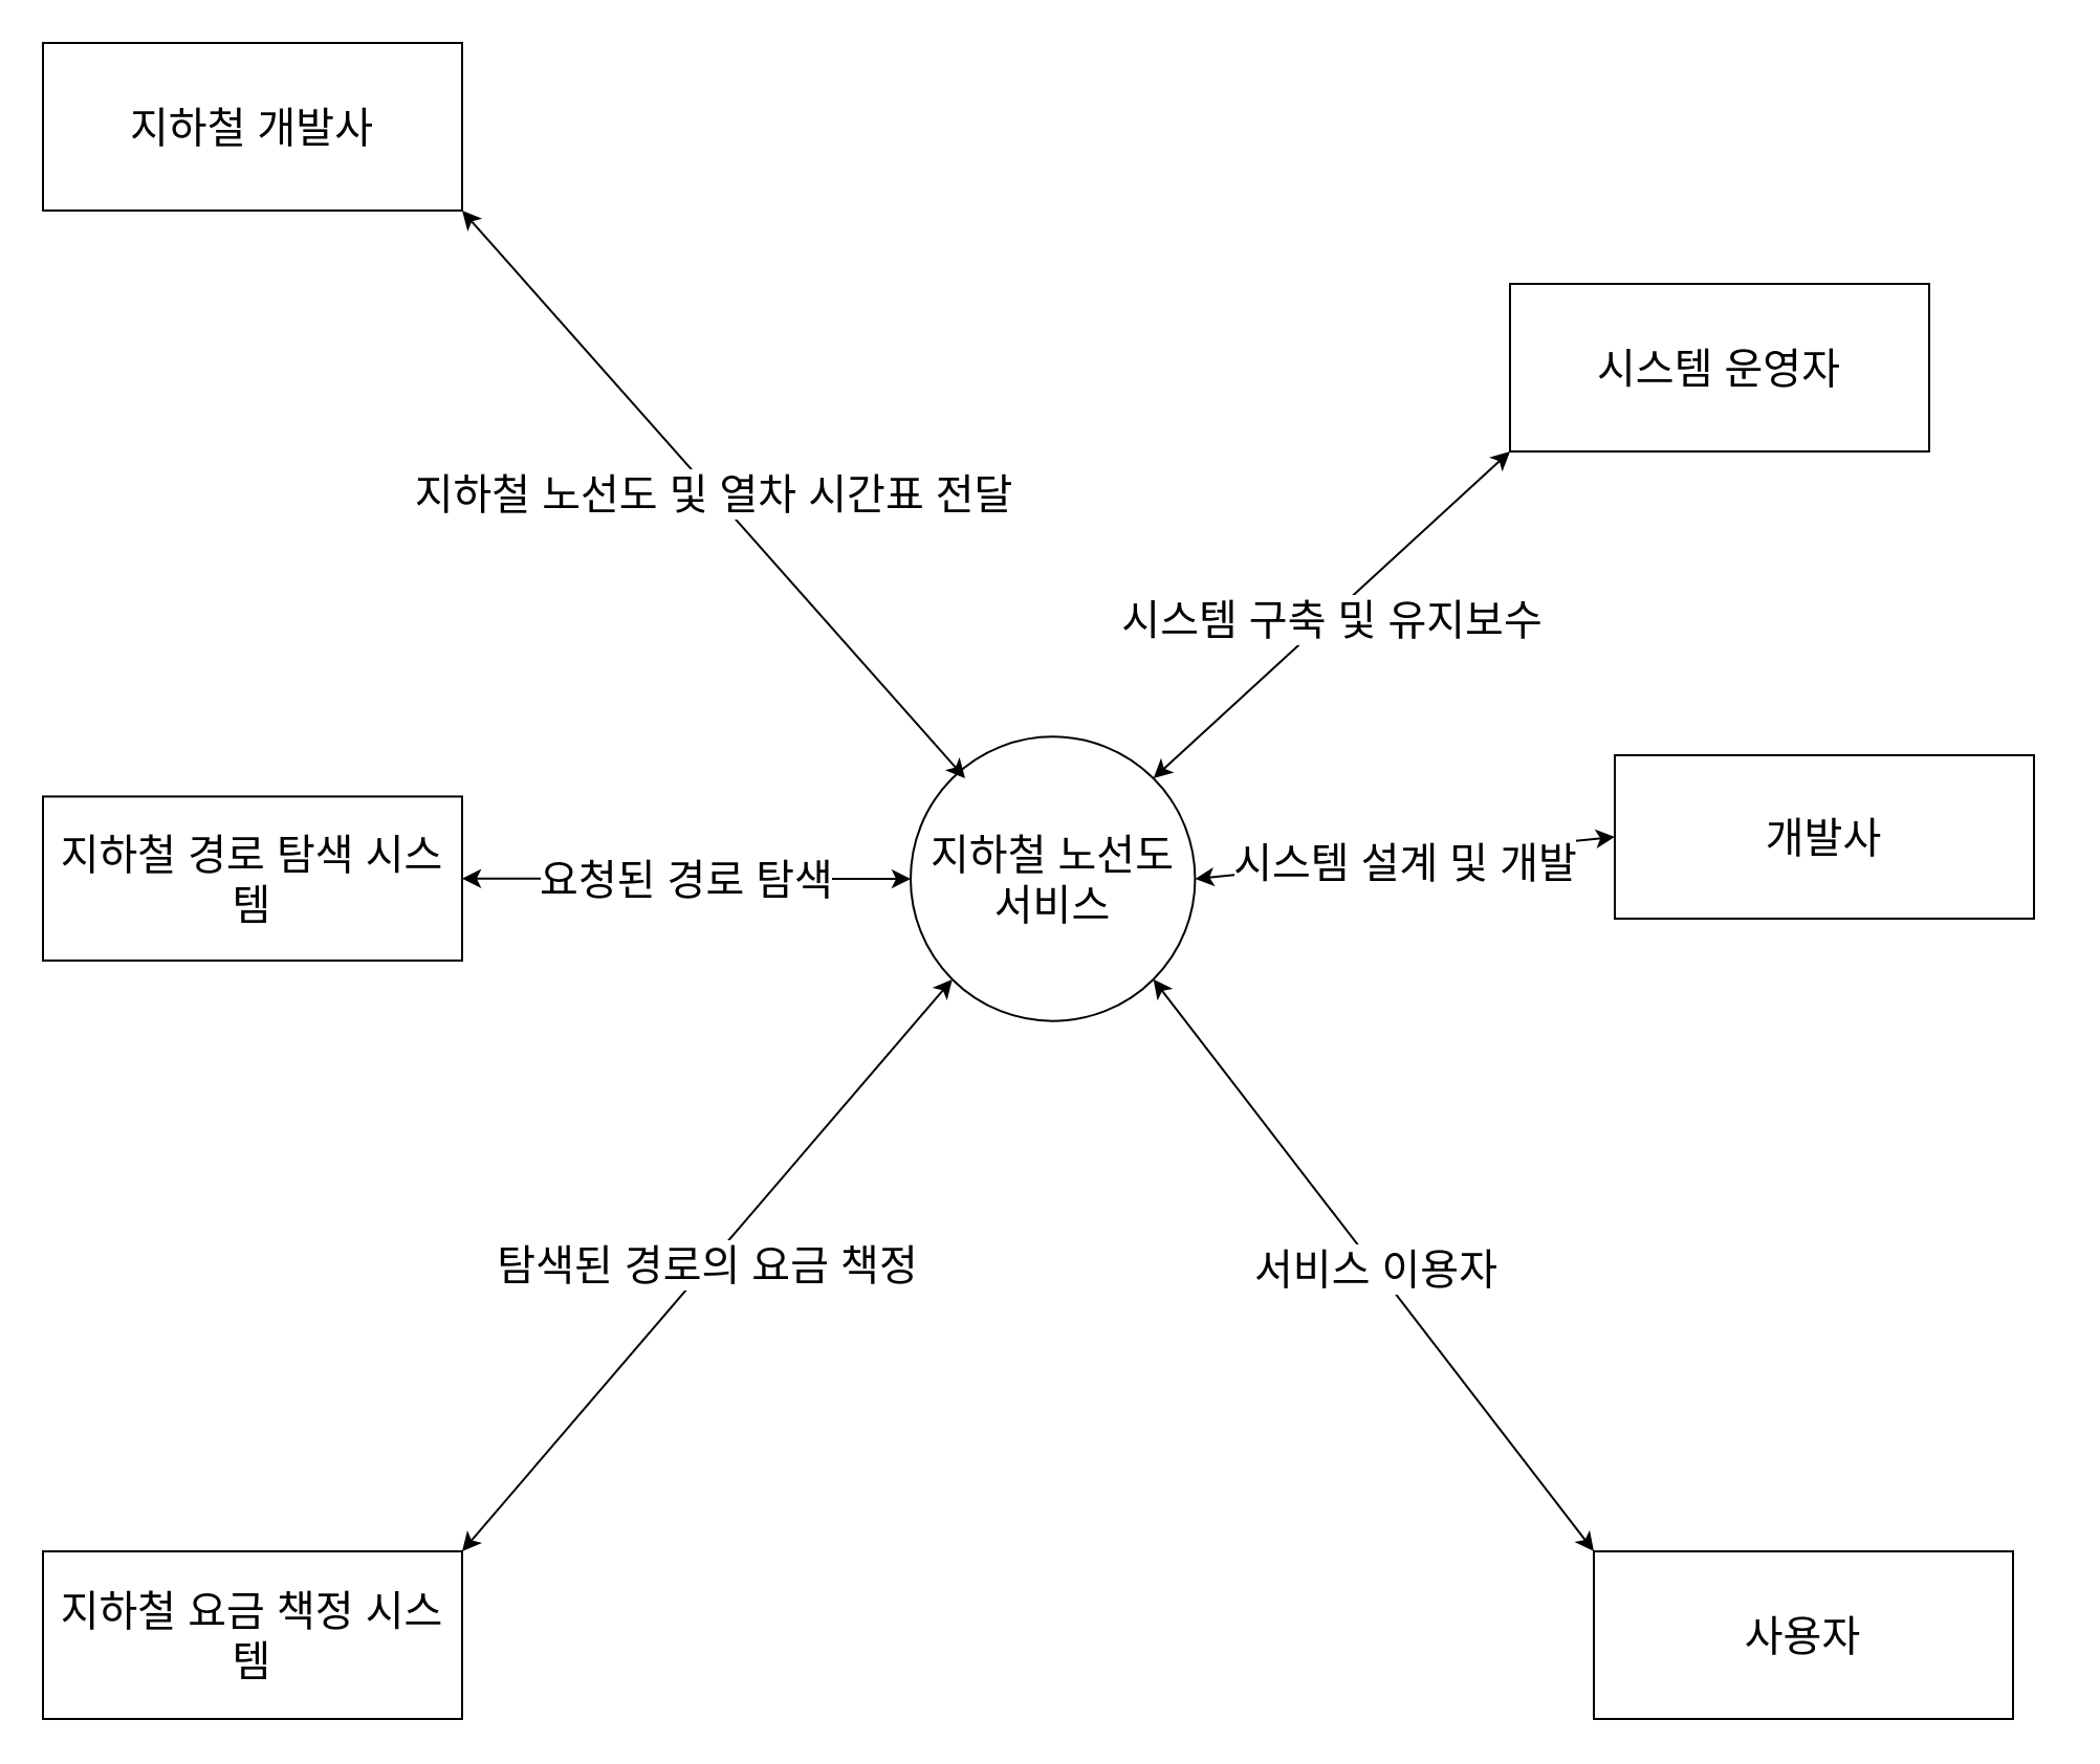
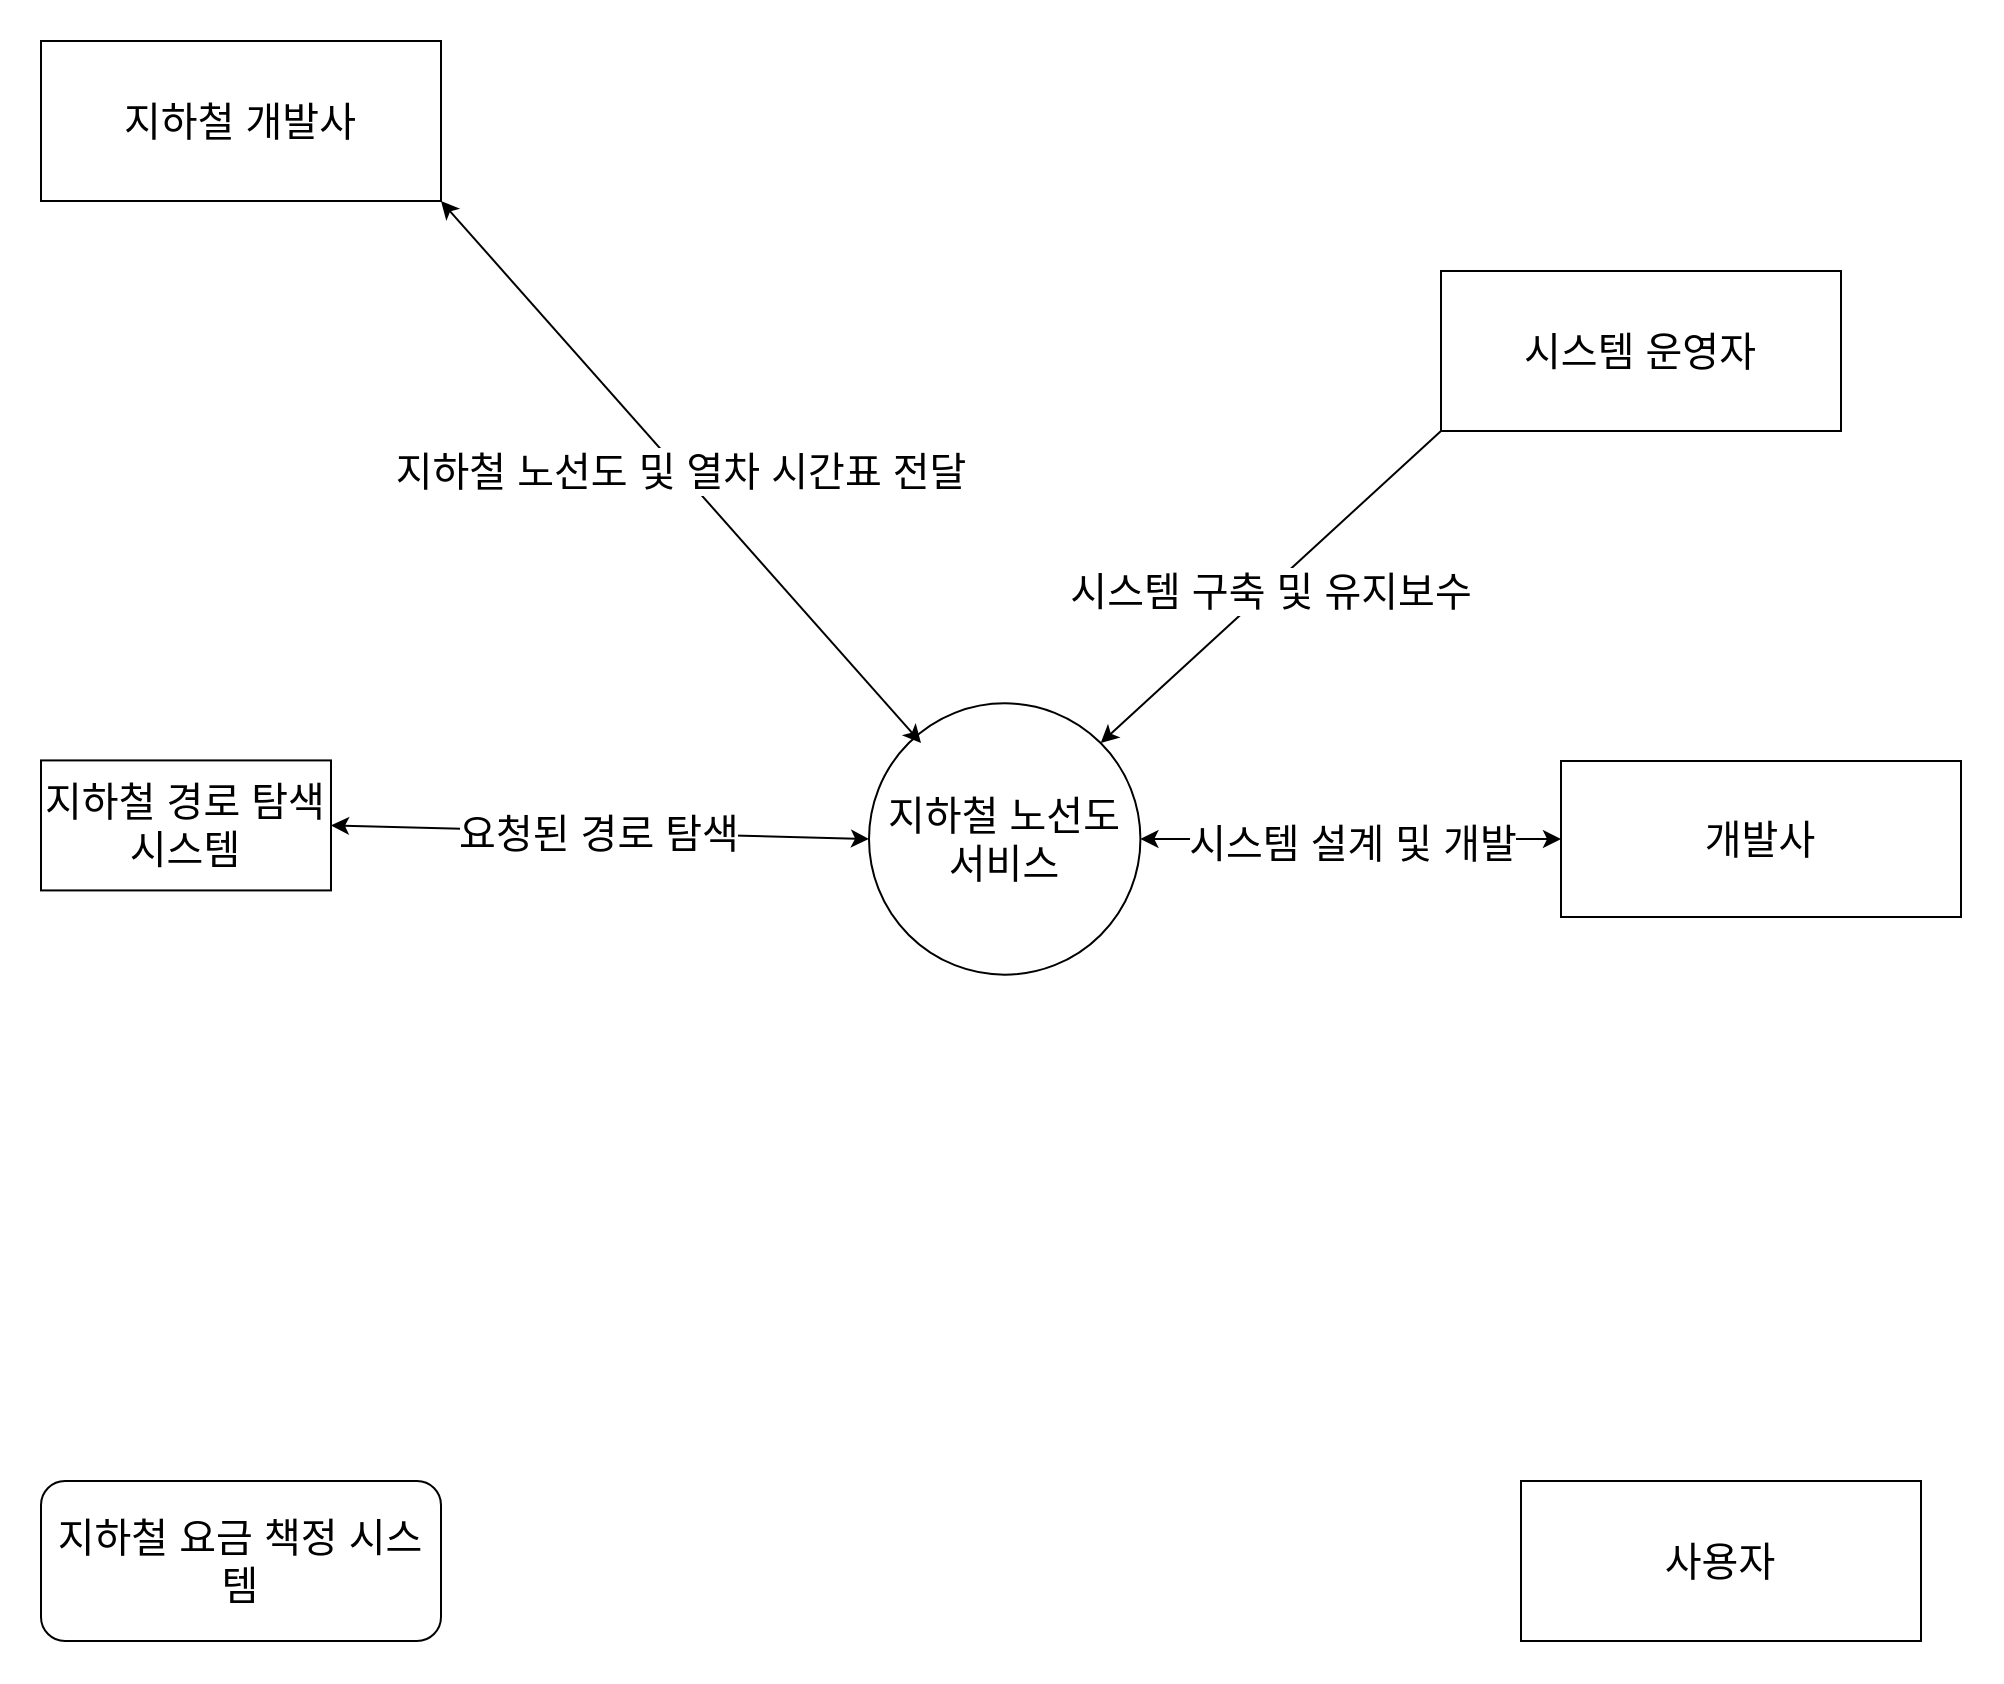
  <mxCell id="0" />
  <mxCell id="1" parent="0" />
  <mxCell id="2" value="지하철 노선도&lt;div&gt;서비스&lt;/div&gt;" style="ellipse;whiteSpace=wrap;html=1;aspect=fixed;fontSize=20;" parent="1" vertex="1"><mxGeometry x="434" y="351.15" width="135.71" height="135.71" as="geometry" /></mxCell>
  <mxCell id="3" value="지하철 개발사" style="rounded=0;whiteSpace=wrap;html=1;fontSize=20;" parent="1" vertex="1"><mxGeometry width="200" height="80" as="geometry" x="20" y="20" /></mxCell>
  <mxCell id="4" value="사용자" style="rounded=0;whiteSpace=wrap;html=1;fontSize=20;" parent="1" vertex="1"><mxGeometry x="760" y="740" width="200" height="80" as="geometry" /></mxCell>
  <mxCell id="5" value="시스템 운영자" style="rounded=0;whiteSpace=wrap;html=1;fontSize=20;" parent="1" vertex="1"><mxGeometry x="720" y="135" width="200" height="80" as="geometry" /></mxCell>
- <mxCell id="6" value="" style="endArrow=classic;startArrow=classic;html=1;rounded=0;entryX=0;entryY=1;entryDx=0;entryDy=0;exitX=1;exitY=0;exitDx=0;exitDy=0;fontSize=20;" parent="1" source="2" target="5" edge="1"><mxGeometry width="50" height="50" relative="1" as="geometry"><mxPoint x="644.286" y="761" as="sourcePoint" /><mxPoint x="726.429" y="666" as="targetPoint" /></mxGeometry></mxCell>
+ <mxCell id="6" value="" style="endArrow=none;startArrow=classic;html=1;rounded=0;entryX=0;entryY=1;entryDx=0;entryDy=0;exitX=1;exitY=0;exitDx=0;exitDy=0;fontSize=20;" parent="1" source="2" target="5" edge="1"><mxGeometry width="50" height="50" relative="1" as="geometry"><mxPoint x="644.286" y="761" as="sourcePoint" /><mxPoint x="726.429" y="666" as="targetPoint" /></mxGeometry></mxCell>
  <mxCell id="7" value="시스템 구축 및 유지보수" style="edgeLabel;html=1;align=center;verticalAlign=middle;resizable=0;points=[];fontSize=20;" parent="6" vertex="1" connectable="0"><mxGeometry relative="1" as="geometry"><mxPoint y="1" as="offset" /></mxGeometry></mxCell>
  <mxCell id="8" value="지하철 노선도 및 열차 시간표 전달" style="endArrow=classic;startArrow=classic;html=1;rounded=0;entryX=1;entryY=1;entryDx=0;entryDy=0;fontSize=20;" parent="1" target="3" edge="1"><mxGeometry width="50" height="50" relative="1" as="geometry"><mxPoint x="460" y="371" as="sourcePoint" /><mxPoint x="726.429" y="666" as="targetPoint" /></mxGeometry></mxCell>
- <mxCell id="9" value="개발사" style="rounded=0;whiteSpace=wrap;html=1;fontSize=20;" parent="1" vertex="1"><mxGeometry x="770" y="360" width="200" height="78" as="geometry" /></mxCell>
+ <mxCell id="9" value="개발사" style="rounded=0;whiteSpace=wrap;html=1;fontSize=20;" parent="1" vertex="1"><mxGeometry x="780" y="380" width="200" height="78" as="geometry" /></mxCell>
  <mxCell id="10" value="" style="endArrow=classic;startArrow=classic;html=1;rounded=0;entryX=1;entryY=0.5;entryDx=0;entryDy=0;exitX=0;exitY=0.5;exitDx=0;exitDy=0;fontSize=20;" parent="1" source="9" target="2" edge="1"><mxGeometry width="50" height="50" relative="1" as="geometry"><mxPoint x="542.429" y="365.8" as="sourcePoint" /><mxPoint x="759.286" y="115" as="targetPoint" /></mxGeometry></mxCell>
  <mxCell id="11" value="시스템 설계 및 개발" style="edgeLabel;html=1;align=center;verticalAlign=middle;resizable=0;points=[];fontSize=20;" parent="10" vertex="1" connectable="0"><mxGeometry relative="1" as="geometry"><mxPoint y="1" as="offset" /></mxGeometry></mxCell>
- <mxCell id="12" value="" style="endArrow=classic;startArrow=classic;html=1;rounded=0;exitX=0;exitY=0;exitDx=0;exitDy=0;entryX=1;entryY=1;entryDx=0;entryDy=0;fontSize=20;" parent="1" source="4" target="2" edge="1"><mxGeometry width="50" height="50" relative="1" as="geometry"><mxPoint x="710" y="647" as="sourcePoint" /><mxPoint x="512.857" y="590" as="targetPoint" /></mxGeometry></mxCell>
- <mxCell id="13" value="서비스 이용자" style="edgeLabel;html=1;align=center;verticalAlign=middle;resizable=0;points=[];fontSize=20;" parent="12" vertex="1" connectable="0"><mxGeometry relative="1" as="geometry"><mxPoint y="1" as="offset" /></mxGeometry></mxCell>
- <mxCell id="14" value="지하철 경로 탐색 시스템" style="rounded=0;whiteSpace=wrap;html=1;fontSize=20;" parent="1" vertex="1"><mxGeometry y="379.71" width="200" height="78.29" as="geometry" x="20" /></mxCell>
- <mxCell id="15" value="지하철 요금 책정 시스템" style="rounded=0;whiteSpace=wrap;html=1;fontSize=20;" parent="1" vertex="1"><mxGeometry y="740" width="200" height="80" as="geometry" x="20" /></mxCell>
+ <mxCell id="14" value="지하철 경로 탐색 시스템" style="rounded=0;whiteSpace=wrap;html=1;fontSize=20;" parent="1" vertex="1"><mxGeometry x="20" y="379.71" width="145" height="65" as="geometry" /></mxCell>
+ <mxCell id="15" value="지하철 요금 책정 시스템" style="whiteSpace=wrap;html=1;fontSize=20;rounded=1;" parent="1" vertex="1"><mxGeometry y="740" width="200" height="80" as="geometry" x="20" /></mxCell>
  <mxCell id="16" value="요청된 경로 탐색" style="endArrow=classic;startArrow=classic;html=1;rounded=0;entryX=1;entryY=0.5;entryDx=0;entryDy=0;exitX=0;exitY=0.5;exitDx=0;exitDy=0;fontSize=20;" parent="1" source="2" target="14" edge="1"><mxGeometry width="50" height="50" relative="1" as="geometry"><mxPoint x="450.429" y="365.8" as="sourcePoint" /><mxPoint x="233.571" y="115" as="targetPoint" /></mxGeometry></mxCell>
- <mxCell id="17" value="탐색된 경로의 요금 책정" style="endArrow=classic;startArrow=classic;html=1;rounded=0;entryX=0;entryY=1;entryDx=0;entryDy=0;exitX=1;exitY=0;exitDx=0;exitDy=0;fontSize=20;" parent="1" source="15" target="2" edge="1"><mxGeometry width="50" height="50" relative="1" as="geometry"><mxPoint x="430.714" y="419" as="sourcePoint" /><mxPoint x="233.571" y="419" as="targetPoint" /></mxGeometry></mxCell>
